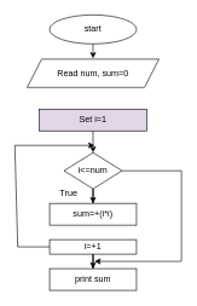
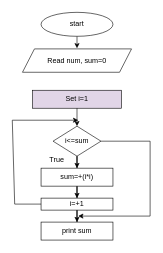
  <mxCell id="0" />
  <mxCell id="1" parent="0" />
  <mxCell id="2" value="" style="edgeStyle=orthogonalEdgeStyle;rounded=0;orthogonalLoop=1;jettySize=auto;html=1;" edge="1" parent="1" source="3"><mxGeometry relative="1" as="geometry"><mxPoint x="128" y="80" as="targetPoint" /></mxGeometry></mxCell>
  <mxCell id="3" value="start" style="ellipse;whiteSpace=wrap;html=1;" vertex="1" parent="1"><mxGeometry x="68" y="20" width="120" height="40" as="geometry" /></mxCell>
  <mxCell id="4" value="Read num, sum=0" style="shape=parallelogram;perimeter=parallelogramPerimeter;whiteSpace=wrap;html=1;fixedSize=1;" vertex="1" parent="1"><mxGeometry x="37" y="81" width="182" height="39" as="geometry" /></mxCell>
  <mxCell id="5" value="Set i=1" style="whiteSpace=wrap;html=1;fillColor=#e1d5e7;" vertex="1" parent="1"><mxGeometry x="54" y="150" width="148" height="30" as="geometry" /></mxCell>
  <mxCell id="6" value="" style="edgeStyle=orthogonalEdgeStyle;rounded=0;orthogonalLoop=1;jettySize=auto;html=1;" edge="1" parent="1" source="7" target="9"><mxGeometry relative="1" as="geometry" /></mxCell>
- <mxCell id="7" value="i&amp;lt;=num" style="rhombus;whiteSpace=wrap;html=1;" vertex="1" parent="1"><mxGeometry x="88" y="210" width="80" height="50" as="geometry" /></mxCell>
+ <mxCell id="7" value="i&amp;lt;=sum" style="rhombus;whiteSpace=wrap;html=1;" vertex="1" parent="1"><mxGeometry x="88" y="210" width="80" height="50" as="geometry" /></mxCell>
+ <mxCell id="8" value="" style="edgeStyle=orthogonalEdgeStyle;rounded=0;orthogonalLoop=1;jettySize=auto;html=1;" edge="1" parent="1" source="9" target="13"><mxGeometry relative="1" as="geometry" /></mxCell>
  <mxCell id="9" value="sum=+(i*i)" style="whiteSpace=wrap;html=1;" vertex="1" parent="1"><mxGeometry x="68" y="280" width="120" height="30" as="geometry" /></mxCell>
  <mxCell id="10" style="edgeStyle=orthogonalEdgeStyle;rounded=0;orthogonalLoop=1;jettySize=auto;html=1;exitX=0.5;exitY=1;exitDx=0;exitDy=0;" edge="1" parent="1" source="9" target="9"><mxGeometry relative="1" as="geometry" /></mxCell>
  <mxCell id="11" value="True" style="text;html=1;align=center;verticalAlign=middle;resizable=0;points=[];autosize=1;strokeColor=none;fillColor=none;" vertex="1" parent="1"><mxGeometry x="74" y="257" width="40" height="20" as="geometry" /></mxCell>
  <mxCell id="12" value="" style="edgeStyle=orthogonalEdgeStyle;rounded=0;orthogonalLoop=1;jettySize=auto;html=1;" edge="1" parent="1" source="13" target="16"><mxGeometry relative="1" as="geometry" /></mxCell>
  <mxCell id="13" value="i=+1" style="whiteSpace=wrap;html=1;" vertex="1" parent="1"><mxGeometry x="68" y="330" width="120" height="20" as="geometry" /></mxCell>
  <mxCell id="14" value="" style="endArrow=classic;html=1;rounded=0;exitX=0.5;exitY=1;exitDx=0;exitDy=0;entryX=0.5;entryY=0;entryDx=0;entryDy=0;" edge="1" parent="1" source="5" target="7"><mxGeometry width="50" height="50" relative="1" as="geometry"><mxPoint x="270" y="310" as="sourcePoint" /><mxPoint x="320" y="260" as="targetPoint" /></mxGeometry></mxCell>
  <mxCell id="15" value="" style="endArrow=classic;html=1;rounded=0;exitX=1;exitY=0.5;exitDx=0;exitDy=0;" edge="1" parent="1" source="7"><mxGeometry width="50" height="50" relative="1" as="geometry"><mxPoint x="270" y="260" as="sourcePoint" /><mxPoint x="130" y="360" as="targetPoint" /><Array as="points"><mxPoint x="250" y="235" /><mxPoint x="250" y="360" /></Array></mxGeometry></mxCell>
  <mxCell id="16" value="print sum" style="whiteSpace=wrap;html=1;" vertex="1" parent="1"><mxGeometry x="68" y="370" width="120" height="30" as="geometry" /></mxCell>
  <mxCell id="17" value="" style="endArrow=classic;html=1;rounded=0;exitX=0;exitY=0.5;exitDx=0;exitDy=0;" edge="1" parent="1" source="13"><mxGeometry width="50" height="50" relative="1" as="geometry"><mxPoint x="24" y="359" as="sourcePoint" /><mxPoint x="130" y="200" as="targetPoint" /><Array as="points"><mxPoint x="24" y="340" /><mxPoint x="20" y="200" /></Array></mxGeometry></mxCell>
